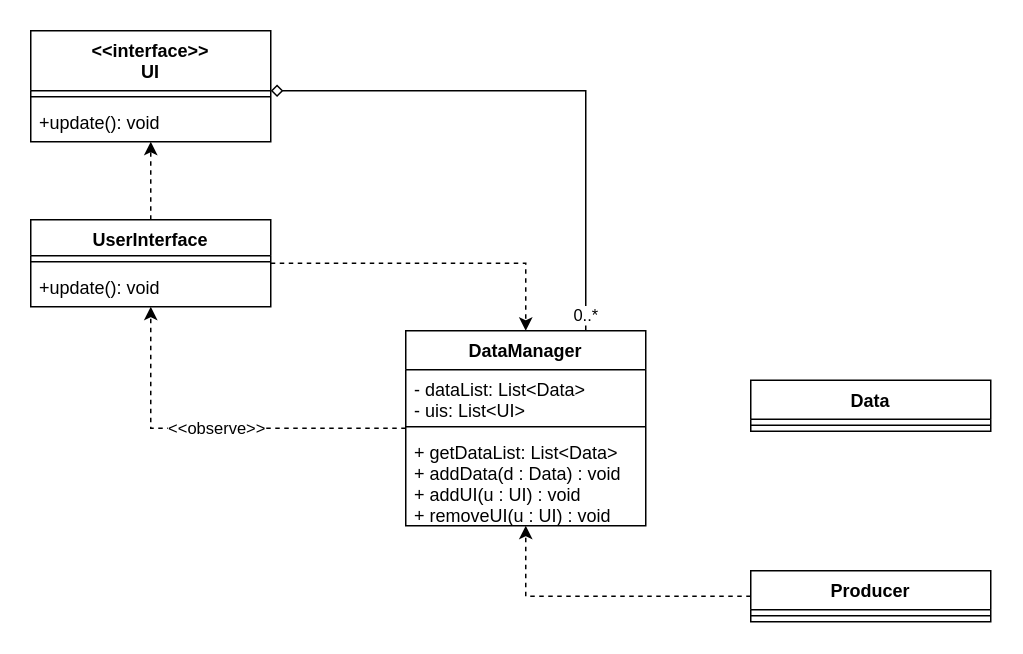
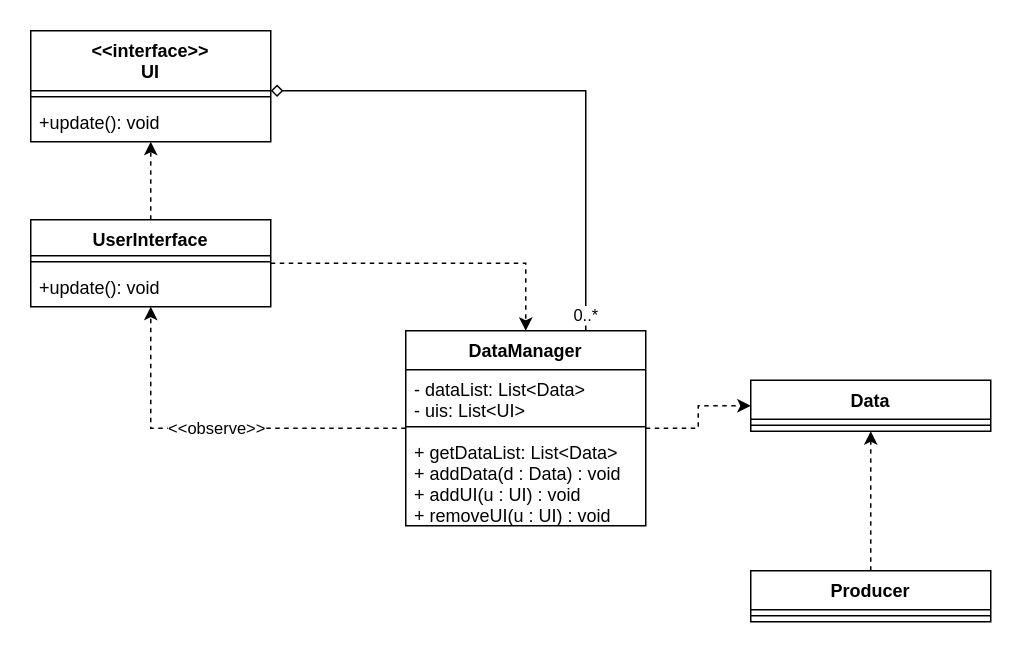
  <mxCell id="0" />
  <mxCell id="1" parent="0" />
  <mxCell id="2" value="&lt;&lt;interface&gt;&gt;&#10;UI" style="swimlane;fontStyle=1;align=center;verticalAlign=top;childLayout=stackLayout;horizontal=1;startSize=40;horizontalStack=0;resizeParent=1;resizeParentMax=0;resizeLast=0;collapsible=1;marginBottom=0;" vertex="1" parent="1"><mxGeometry x="20" y="20" width="160" height="74" as="geometry" /></mxCell>
  <mxCell id="3" value="" style="line;strokeWidth=1;fillColor=none;align=left;verticalAlign=middle;spacingTop=-1;spacingLeft=3;spacingRight=3;rotatable=0;labelPosition=right;points=[];portConstraint=eastwest;" vertex="1" parent="2"><mxGeometry y="40" width="160" height="8" as="geometry" /></mxCell>
  <mxCell id="4" value="+update(): void" style="text;strokeColor=none;fillColor=none;align=left;verticalAlign=top;spacingLeft=4;spacingRight=4;overflow=hidden;rotatable=0;points=[[0,0.5],[1,0.5]];portConstraint=eastwest;" vertex="1" parent="2"><mxGeometry y="48" width="160" height="26" as="geometry" /></mxCell>
+ <mxCell id="5" style="edgeStyle=orthogonalEdgeStyle;rounded=0;orthogonalLoop=1;jettySize=auto;html=1;dashed=1;" edge="1" parent="1" source="8" target="12"><mxGeometry relative="1" as="geometry" /></mxCell>
  <mxCell id="6" value="&amp;lt;&amp;lt;observe&amp;gt;&amp;gt;" style="edgeStyle=orthogonalEdgeStyle;rounded=0;orthogonalLoop=1;jettySize=auto;html=1;dashed=1;" edge="1" parent="1" source="8" target="16"><mxGeometry relative="1" as="geometry" /></mxCell>
  <mxCell id="7" value="0..*" style="rounded=0;orthogonalLoop=1;jettySize=auto;html=1;exitX=0.75;exitY=0;exitDx=0;exitDy=0;elbow=vertical;endArrow=diamond;endFill=0;edgeStyle=orthogonalEdgeStyle;" edge="1" parent="1" source="8" target="2"><mxGeometry x="-0.946" relative="1" as="geometry"><Array as="points"><mxPoint x="390" y="60" /></Array><mxPoint as="offset" /></mxGeometry></mxCell>
  <mxCell id="8" value="DataManager" style="swimlane;fontStyle=1;align=center;verticalAlign=top;childLayout=stackLayout;horizontal=1;startSize=26;horizontalStack=0;resizeParent=1;resizeParentMax=0;resizeLast=0;collapsible=1;marginBottom=0;" vertex="1" parent="1"><mxGeometry x="270" y="220" width="160" height="130" as="geometry" /></mxCell>
  <mxCell id="9" value="- dataList: List&lt;Data&gt;&#10;- uis: List&lt;UI&gt;" style="text;strokeColor=none;fillColor=none;align=left;verticalAlign=top;spacingLeft=4;spacingRight=4;overflow=hidden;rotatable=0;points=[[0,0.5],[1,0.5]];portConstraint=eastwest;" vertex="1" parent="8"><mxGeometry y="26" width="160" height="34" as="geometry" /></mxCell>
  <mxCell id="10" value="" style="line;strokeWidth=1;fillColor=none;align=left;verticalAlign=middle;spacingTop=-1;spacingLeft=3;spacingRight=3;rotatable=0;labelPosition=right;points=[];portConstraint=eastwest;" vertex="1" parent="8"><mxGeometry y="60" width="160" height="8" as="geometry" /></mxCell>
  <mxCell id="11" value="+ getDataList: List&lt;Data&gt;&#10;+ addData(d : Data) : void&#10;+ addUI(u : UI) : void&#10;+ removeUI(u : UI) : void" style="text;strokeColor=none;fillColor=none;align=left;verticalAlign=top;spacingLeft=4;spacingRight=4;overflow=hidden;rotatable=0;points=[[0,0.5],[1,0.5]];portConstraint=eastwest;" vertex="1" parent="8"><mxGeometry y="68" width="160" height="62" as="geometry" /></mxCell>
  <mxCell id="12" value="Data" style="swimlane;fontStyle=1;align=center;verticalAlign=top;childLayout=stackLayout;horizontal=1;startSize=26;horizontalStack=0;resizeParent=1;resizeParentMax=0;resizeLast=0;collapsible=1;marginBottom=0;" vertex="1" parent="1"><mxGeometry x="500" y="253" width="160" height="34" as="geometry" /></mxCell>
  <mxCell id="13" value="" style="line;strokeWidth=1;fillColor=none;align=left;verticalAlign=middle;spacingTop=-1;spacingLeft=3;spacingRight=3;rotatable=0;labelPosition=right;points=[];portConstraint=eastwest;" vertex="1" parent="12"><mxGeometry y="26" width="160" height="8" as="geometry" /></mxCell>
  <mxCell id="14" style="edgeStyle=orthogonalEdgeStyle;rounded=0;orthogonalLoop=1;jettySize=auto;html=1;dashed=1;" edge="1" parent="1" source="16" target="2"><mxGeometry relative="1" as="geometry" /></mxCell>
  <mxCell id="15" style="edgeStyle=orthogonalEdgeStyle;rounded=0;orthogonalLoop=1;jettySize=auto;html=1;dashed=1;" edge="1" parent="1" source="16" target="8"><mxGeometry relative="1" as="geometry" /></mxCell>
  <mxCell id="16" value="UserInterface" style="swimlane;fontStyle=1;align=center;verticalAlign=top;childLayout=stackLayout;horizontal=1;startSize=24;horizontalStack=0;resizeParent=1;resizeParentMax=0;resizeLast=0;collapsible=1;marginBottom=0;" vertex="1" parent="1"><mxGeometry x="20" y="146" width="160" height="58" as="geometry" /></mxCell>
  <mxCell id="17" value="" style="line;strokeWidth=1;fillColor=none;align=left;verticalAlign=middle;spacingTop=-1;spacingLeft=3;spacingRight=3;rotatable=0;labelPosition=right;points=[];portConstraint=eastwest;" vertex="1" parent="16"><mxGeometry y="24" width="160" height="8" as="geometry" /></mxCell>
  <mxCell id="18" value="+update(): void" style="text;strokeColor=none;fillColor=none;align=left;verticalAlign=top;spacingLeft=4;spacingRight=4;overflow=hidden;rotatable=0;points=[[0,0.5],[1,0.5]];portConstraint=eastwest;" vertex="1" parent="16"><mxGeometry y="32" width="160" height="26" as="geometry" /></mxCell>
- <mxCell id="20" style="edgeStyle=orthogonalEdgeStyle;rounded=0;orthogonalLoop=1;jettySize=auto;html=1;dashed=1;" edge="1" parent="1" source="21" target="8"><mxGeometry relative="1" as="geometry" /></mxCell>
+ <mxCell id="19" style="edgeStyle=orthogonalEdgeStyle;rounded=0;orthogonalLoop=1;jettySize=auto;html=1;dashed=1;" edge="1" parent="1" source="21" target="12"><mxGeometry relative="1" as="geometry" /></mxCell>
  <mxCell id="21" value="Producer" style="swimlane;fontStyle=1;align=center;verticalAlign=top;childLayout=stackLayout;horizontal=1;startSize=26;horizontalStack=0;resizeParent=1;resizeParentMax=0;resizeLast=0;collapsible=1;marginBottom=0;" vertex="1" parent="1"><mxGeometry x="500" y="380" width="160" height="34" as="geometry" /></mxCell>
  <mxCell id="22" value="" style="line;strokeWidth=1;fillColor=none;align=left;verticalAlign=middle;spacingTop=-1;spacingLeft=3;spacingRight=3;rotatable=0;labelPosition=right;points=[];portConstraint=eastwest;" vertex="1" parent="21"><mxGeometry y="26" width="160" height="8" as="geometry" /></mxCell>
